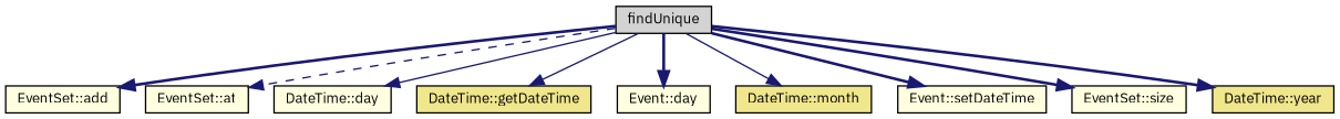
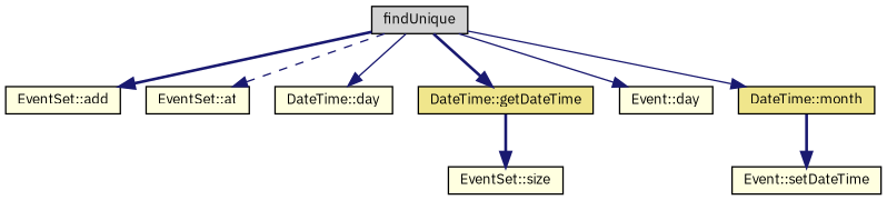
  digraph {
    fontname="IBM Plex Sans"
    rankdir=TB
    node [color=black fillcolor=lightyellow fontname="IBM Plex Sans" fontsize=10 shape=record style=filled]
    edge [color=midnightblue fontname="IBM Plex Sans" fontsize=10 labelfontname=Helvetica labelfontsize=10 style=bold]
    n1 [fillcolor=lightgrey fontcolor=black height=0.2 label=findUnique width=0.4]
    n2 [height=0.2 label="EventSet::add" width=0.4]
    n3 [height=0.2 label="EventSet::at" width=0.4]
    n4 [height=0.2 label="DateTime::day" width=0.4]
    n5 [fillcolor=khaki height=0.2 label="DateTime::getDateTime" width=0.4]
    n6 [height=0.2 label="Event::day" width=0.4]
    n7 [fillcolor=khaki height=0.2 label="DateTime::month" width=0.4]
    n8 [height=0.2 label="Event::setDateTime" width=0.4]
    n9 [height=0.2 label="EventSet::size" width=0.4]
-   n10 [fillcolor=khaki height=0.2 label="DateTime::year" width=0.4]
    n1 -> n2
    n1 -> n3 [style=dashed]
    n1 -> n4 [style=solid]
-   n1 -> n5 [style=solid]
-   n1 -> n6
+   n1 -> n5
+   n1 -> n6 [style=solid]
    n1 -> n7 [style=solid]
-   n1 -> n8
-   n1 -> n9
-   n1 -> n10
+   n7 -> n8
+   n5 -> n9
  }
